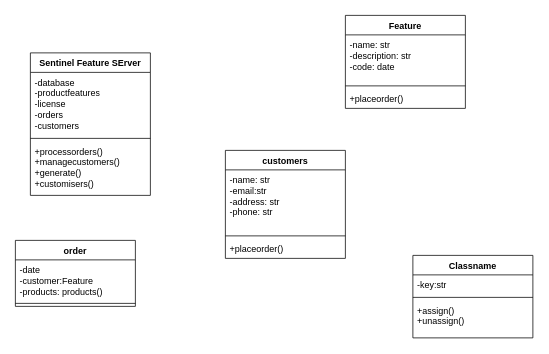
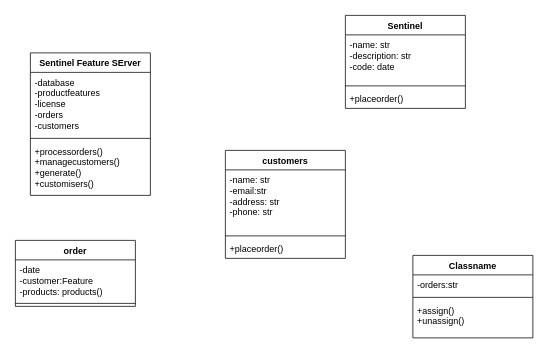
  <mxCell id="0" />
  <mxCell id="1" parent="0" />
  <mxCell id="2" value="customers" style="swimlane;fontStyle=1;align=center;verticalAlign=top;childLayout=stackLayout;horizontal=1;startSize=26;horizontalStack=0;resizeParent=1;resizeParentMax=0;resizeLast=0;collapsible=1;marginBottom=0;whiteSpace=wrap;html=1;" vertex="1" parent="1"><mxGeometry x="300" y="200" width="160" height="144" as="geometry" /></mxCell>
  <mxCell id="3" value="-name: str&lt;br&gt;-email:str&lt;br&gt;-address: str&lt;br&gt;-phone: str" style="text;strokeColor=none;fillColor=none;align=left;verticalAlign=top;spacingLeft=4;spacingRight=4;overflow=hidden;rotatable=0;points=[[0,0.5],[1,0.5]];portConstraint=eastwest;whiteSpace=wrap;html=1;" vertex="1" parent="2"><mxGeometry y="26" width="160" height="84" as="geometry" /></mxCell>
  <mxCell id="4" value="" style="line;strokeWidth=1;fillColor=none;align=left;verticalAlign=middle;spacingTop=-1;spacingLeft=3;spacingRight=3;rotatable=0;labelPosition=right;points=[];portConstraint=eastwest;strokeColor=inherit;" vertex="1" parent="2"><mxGeometry y="110" width="160" height="8" as="geometry" /></mxCell>
  <mxCell id="5" value="+placeorder()" style="text;strokeColor=none;fillColor=none;align=left;verticalAlign=top;spacingLeft=4;spacingRight=4;overflow=hidden;rotatable=0;points=[[0,0.5],[1,0.5]];portConstraint=eastwest;whiteSpace=wrap;html=1;" vertex="1" parent="2"><mxGeometry y="118" width="160" height="26" as="geometry" /></mxCell>
  <mxCell id="6" value="Classname" style="swimlane;fontStyle=1;align=center;verticalAlign=top;childLayout=stackLayout;horizontal=1;startSize=26;horizontalStack=0;resizeParent=1;resizeParentMax=0;resizeLast=0;collapsible=1;marginBottom=0;whiteSpace=wrap;html=1;" vertex="1" parent="1"><mxGeometry x="550" y="340" width="160" height="110" as="geometry" /></mxCell>
- <mxCell id="7" value="-key:str" style="text;strokeColor=none;fillColor=none;align=left;verticalAlign=top;spacingLeft=4;spacingRight=4;overflow=hidden;rotatable=0;points=[[0,0.5],[1,0.5]];portConstraint=eastwest;whiteSpace=wrap;html=1;" vertex="1" parent="6"><mxGeometry y="26" width="160" height="26" as="geometry" /></mxCell>
+ <mxCell id="7" value="-orders:str" style="text;strokeColor=none;fillColor=none;align=left;verticalAlign=top;spacingLeft=4;spacingRight=4;overflow=hidden;rotatable=0;points=[[0,0.5],[1,0.5]];portConstraint=eastwest;whiteSpace=wrap;html=1;" vertex="1" parent="6"><mxGeometry y="26" width="160" height="26" as="geometry" /></mxCell>
  <mxCell id="8" value="" style="line;strokeWidth=1;fillColor=none;align=left;verticalAlign=middle;spacingTop=-1;spacingLeft=3;spacingRight=3;rotatable=0;labelPosition=right;points=[];portConstraint=eastwest;strokeColor=inherit;" vertex="1" parent="6"><mxGeometry y="52" width="160" height="8" as="geometry" /></mxCell>
  <mxCell id="9" value="+assign()&lt;br&gt;+unassign()" style="text;strokeColor=none;fillColor=none;align=left;verticalAlign=top;spacingLeft=4;spacingRight=4;overflow=hidden;rotatable=0;points=[[0,0.5],[1,0.5]];portConstraint=eastwest;whiteSpace=wrap;html=1;" vertex="1" parent="6"><mxGeometry y="60" width="160" height="50" as="geometry" /></mxCell>
  <mxCell id="10" value="order" style="swimlane;fontStyle=1;align=center;verticalAlign=top;childLayout=stackLayout;horizontal=1;startSize=26;horizontalStack=0;resizeParent=1;resizeParentMax=0;resizeLast=0;collapsible=1;marginBottom=0;whiteSpace=wrap;html=1;" vertex="1" parent="1"><mxGeometry x="20" y="320" width="160" height="88" as="geometry" /></mxCell>
  <mxCell id="11" value="-date&lt;br&gt;-customer:Feature&lt;br&gt;-products: products()" style="text;strokeColor=none;fillColor=none;align=left;verticalAlign=top;spacingLeft=4;spacingRight=4;overflow=hidden;rotatable=0;points=[[0,0.5],[1,0.5]];portConstraint=eastwest;whiteSpace=wrap;html=1;" vertex="1" parent="10"><mxGeometry y="26" width="160" height="54" as="geometry" /></mxCell>
  <mxCell id="12" value="" style="line;strokeWidth=1;fillColor=none;align=left;verticalAlign=middle;spacingTop=-1;spacingLeft=3;spacingRight=3;rotatable=0;labelPosition=right;points=[];portConstraint=eastwest;strokeColor=inherit;" vertex="1" parent="10"><mxGeometry y="80" width="160" height="8" as="geometry" /></mxCell>
- <mxCell id="13" value="Feature" style="swimlane;fontStyle=1;align=center;verticalAlign=top;childLayout=stackLayout;horizontal=1;startSize=26;horizontalStack=0;resizeParent=1;resizeParentMax=0;resizeLast=0;collapsible=1;marginBottom=0;whiteSpace=wrap;html=1;" vertex="1" parent="1"><mxGeometry x="460" y="20" width="160" height="124" as="geometry" /></mxCell>
+ <mxCell id="13" value="Sentinel" style="swimlane;fontStyle=1;align=center;verticalAlign=top;childLayout=stackLayout;horizontal=1;startSize=26;horizontalStack=0;resizeParent=1;resizeParentMax=0;resizeLast=0;collapsible=1;marginBottom=0;whiteSpace=wrap;html=1;" vertex="1" parent="1"><mxGeometry x="460" y="20" width="160" height="124" as="geometry" /></mxCell>
  <mxCell id="14" value="-name: str&lt;br&gt;-description: str&lt;br&gt;-code: date&lt;br&gt;" style="text;strokeColor=none;fillColor=none;align=left;verticalAlign=top;spacingLeft=4;spacingRight=4;overflow=hidden;rotatable=0;points=[[0,0.5],[1,0.5]];portConstraint=eastwest;whiteSpace=wrap;html=1;" vertex="1" parent="13"><mxGeometry y="26" width="160" height="64" as="geometry" /></mxCell>
  <mxCell id="15" value="" style="line;strokeWidth=1;fillColor=none;align=left;verticalAlign=middle;spacingTop=-1;spacingLeft=3;spacingRight=3;rotatable=0;labelPosition=right;points=[];portConstraint=eastwest;strokeColor=inherit;" vertex="1" parent="13"><mxGeometry y="90" width="160" height="8" as="geometry" /></mxCell>
  <mxCell id="16" value="+placeorder()" style="text;strokeColor=none;fillColor=none;align=left;verticalAlign=top;spacingLeft=4;spacingRight=4;overflow=hidden;rotatable=0;points=[[0,0.5],[1,0.5]];portConstraint=eastwest;whiteSpace=wrap;html=1;" vertex="1" parent="13"><mxGeometry y="98" width="160" height="26" as="geometry" /></mxCell>
  <mxCell id="17" value="Sentinel Feature SErver" style="swimlane;fontStyle=1;align=center;verticalAlign=top;childLayout=stackLayout;horizontal=1;startSize=26;horizontalStack=0;resizeParent=1;resizeParentMax=0;resizeLast=0;collapsible=1;marginBottom=0;whiteSpace=wrap;html=1;" vertex="1" parent="1"><mxGeometry x="40" y="70" width="160" height="190" as="geometry" /></mxCell>
  <mxCell id="18" value="-database&lt;br&gt;-productfeatures&lt;br&gt;-license&lt;br&gt;-orders&lt;br&gt;-customers" style="text;strokeColor=none;fillColor=none;align=left;verticalAlign=top;spacingLeft=4;spacingRight=4;overflow=hidden;rotatable=0;points=[[0,0.5],[1,0.5]];portConstraint=eastwest;whiteSpace=wrap;html=1;" vertex="1" parent="17"><mxGeometry y="26" width="160" height="84" as="geometry" /></mxCell>
  <mxCell id="19" value="" style="line;strokeWidth=1;fillColor=none;align=left;verticalAlign=middle;spacingTop=-1;spacingLeft=3;spacingRight=3;rotatable=0;labelPosition=right;points=[];portConstraint=eastwest;strokeColor=inherit;" vertex="1" parent="17"><mxGeometry y="110" width="160" height="8" as="geometry" /></mxCell>
  <mxCell id="20" value="+processorders()&lt;br&gt;+managecustomers()&lt;br&gt;+generate()&lt;br&gt;+customisers()" style="text;strokeColor=none;fillColor=none;align=left;verticalAlign=top;spacingLeft=4;spacingRight=4;overflow=hidden;rotatable=0;points=[[0,0.5],[1,0.5]];portConstraint=eastwest;whiteSpace=wrap;html=1;" vertex="1" parent="17"><mxGeometry y="118" width="160" height="72" as="geometry" /></mxCell>
